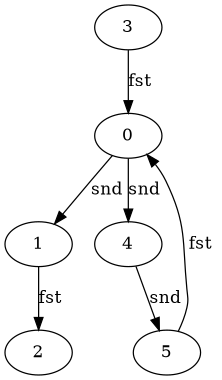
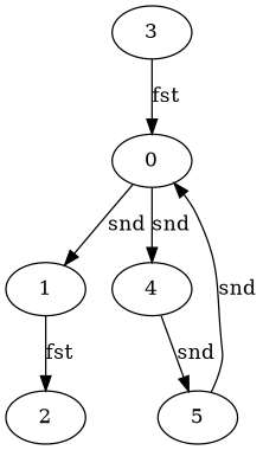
  digraph {
    1
    2
    3
    0
    4
    5
    1 -> 2 [label=fst]
    3 -> 0 [label=fst]
    0 -> 1 [label=snd]
    0 -> 4 [label=snd]
    4 -> 5 [label=snd]
-   5 -> 0 [label=fst]
+   5 -> 0 [label=snd]
  }
